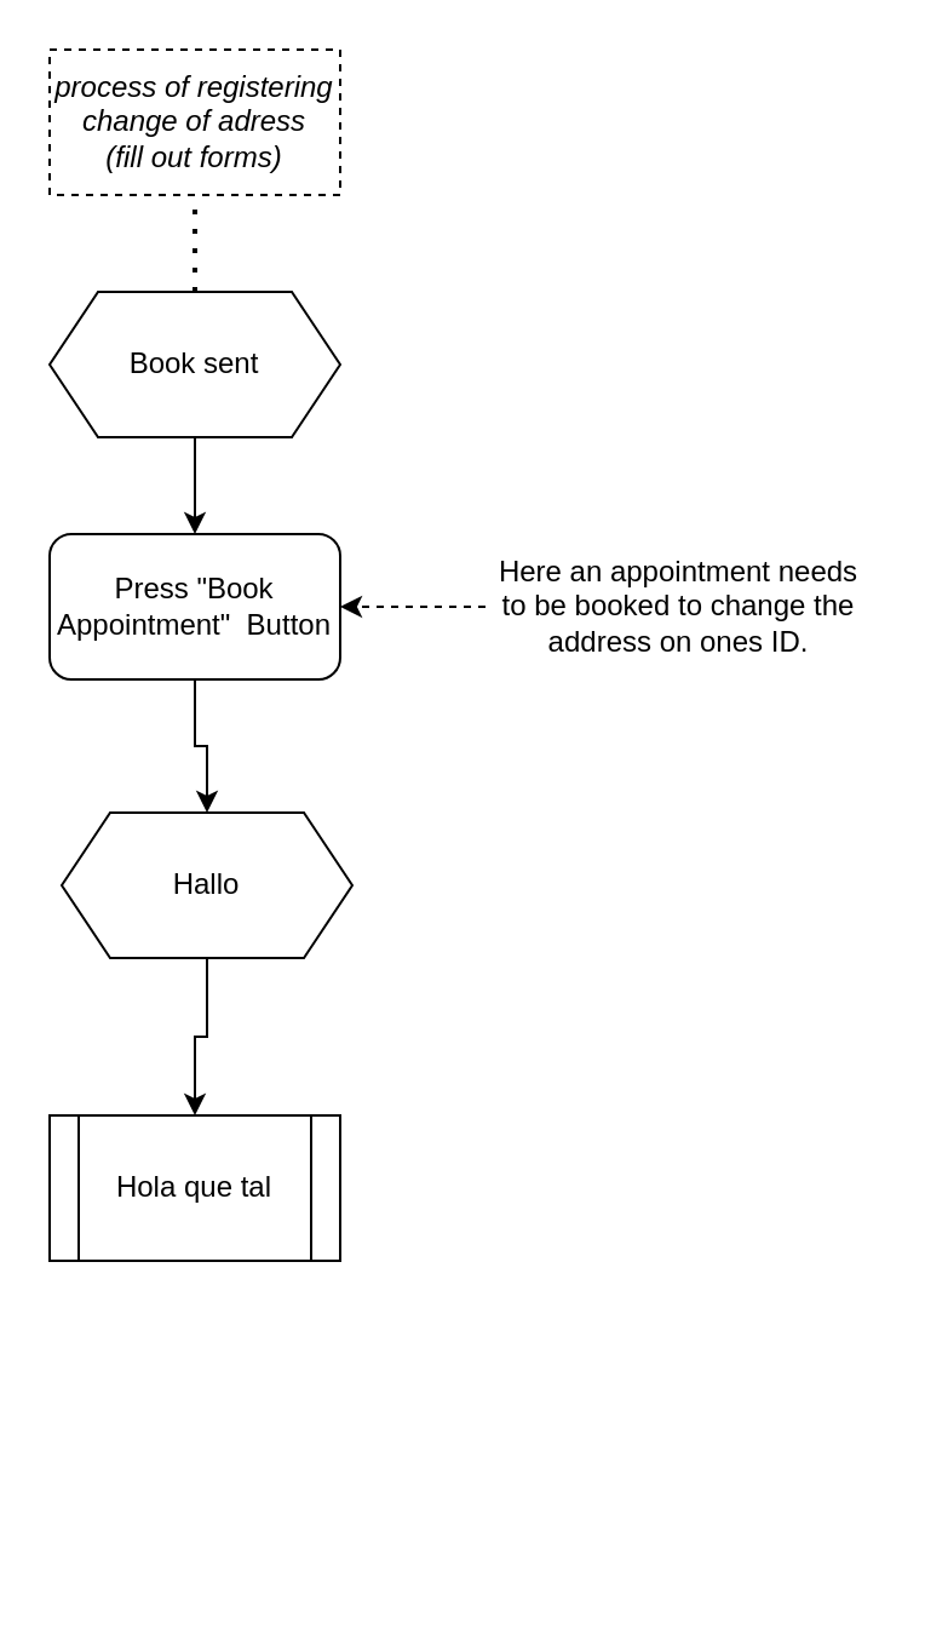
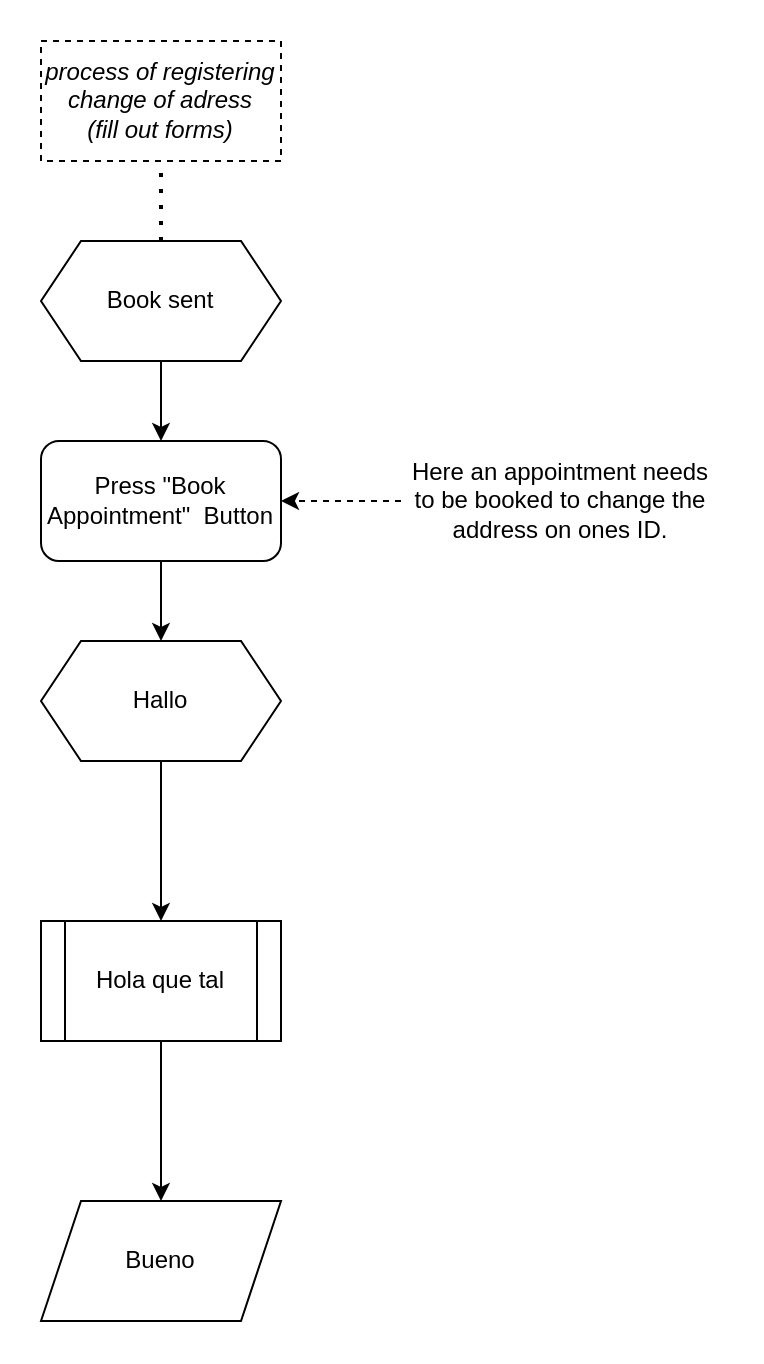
  <mxCell id="0" />
  <mxCell id="1" parent="0" />
  <mxCell id="2" value="" style="endArrow=none;dashed=1;html=1;dashPattern=1 3;strokeWidth=2;entryX=0.5;entryY=1;entryDx=0;entryDy=0;exitX=0.5;exitY=0;exitDx=0;exitDy=0;" parent="1" source="8" target="3" edge="1"><mxGeometry width="50" height="50" relative="1" as="geometry"><mxPoint x="80" y="140" as="sourcePoint" /><mxPoint x="80" y="80" as="targetPoint" /></mxGeometry></mxCell>
  <mxCell id="3" value="&lt;i&gt;process of registering change of adress&lt;br&gt;(fill out forms)&lt;/i&gt;" style="rounded=0;whiteSpace=wrap;html=1;dashed=1;" parent="1" vertex="1"><mxGeometry x="20" y="20" width="120" height="60" as="geometry" /></mxCell>
  <mxCell id="4" value="Here an appointment needs to be booked to change the address on ones ID." style="text;html=1;strokeColor=none;fillColor=none;align=center;verticalAlign=middle;whiteSpace=wrap;rounded=0;dashed=1;" parent="1" vertex="1"><mxGeometry x="200" y="240" width="160" height="20" as="geometry" /></mxCell>
  <mxCell id="5" value="" style="endArrow=classic;html=1;exitX=0;exitY=0.5;exitDx=0;exitDy=0;entryX=1;entryY=0.5;entryDx=0;entryDy=0;rounded=0;dashed=1;" parent="1" source="4" target="7" edge="1"><mxGeometry width="50" height="50" relative="1" as="geometry"><mxPoint x="220" y="130" as="sourcePoint" /><mxPoint x="100" y="120" as="targetPoint" /><Array as="points" /></mxGeometry></mxCell>
  <mxCell id="6" value="" style="edgeStyle=orthogonalEdgeStyle;rounded=0;orthogonalLoop=1;jettySize=auto;html=1;" parent="1" source="7" target="11" edge="1"><mxGeometry relative="1" as="geometry" /></mxCell>
  <mxCell id="7" value="Press &quot;Book Appointment&quot;&amp;nbsp; Button" style="rounded=1;whiteSpace=wrap;html=1;" parent="1" vertex="1"><mxGeometry x="20" y="220" width="120" height="60" as="geometry" /></mxCell>
  <mxCell id="8" value="Book sent" style="shape=hexagon;perimeter=hexagonPerimeter2;whiteSpace=wrap;html=1;fixedSize=1;" parent="1" vertex="1"><mxGeometry x="20" y="120" width="120" height="60" as="geometry" /></mxCell>
  <mxCell id="9" value="" style="endArrow=classic;html=1;exitX=0.5;exitY=1;exitDx=0;exitDy=0;entryX=0.5;entryY=0;entryDx=0;entryDy=0;" parent="1" source="8" target="7" edge="1"><mxGeometry width="50" height="50" relative="1" as="geometry"><mxPoint x="70" y="240" as="sourcePoint" /><mxPoint x="120" y="190" as="targetPoint" /></mxGeometry></mxCell>
  <mxCell id="10" value="" style="edgeStyle=orthogonalEdgeStyle;rounded=0;orthogonalLoop=1;jettySize=auto;html=1;" edge="1" parent="1" source="11" target="13"><mxGeometry relative="1" as="geometry" /></mxCell>
- <mxCell id="11" value="Hallo" style="shape=hexagon;perimeter=hexagonPerimeter2;whiteSpace=wrap;html=1;fixedSize=1;" parent="1" vertex="1"><mxGeometry x="25" y="335" width="120" height="60" as="geometry" /></mxCell>
+ <mxCell id="11" value="Hallo" style="shape=hexagon;perimeter=hexagonPerimeter2;whiteSpace=wrap;html=1;fixedSize=1;" parent="1" vertex="1"><mxGeometry x="20" y="320" width="120" height="60" as="geometry" /></mxCell>
+ <mxCell id="12" value="" style="edgeStyle=orthogonalEdgeStyle;rounded=0;orthogonalLoop=1;jettySize=auto;html=1;" edge="1" parent="1" source="13" target="14"><mxGeometry relative="1" as="geometry" /></mxCell>
  <mxCell id="13" value="Hola que tal" style="shape=process;whiteSpace=wrap;html=1;backgroundOutline=1;" vertex="1" parent="1"><mxGeometry x="20" y="460" width="120" height="60" as="geometry" /></mxCell>
+ <mxCell id="14" value="Bueno" style="shape=parallelogram;perimeter=parallelogramPerimeter;whiteSpace=wrap;html=1;fixedSize=1;" vertex="1" parent="1"><mxGeometry x="20" y="600" width="120" height="60" as="geometry" /></mxCell>
